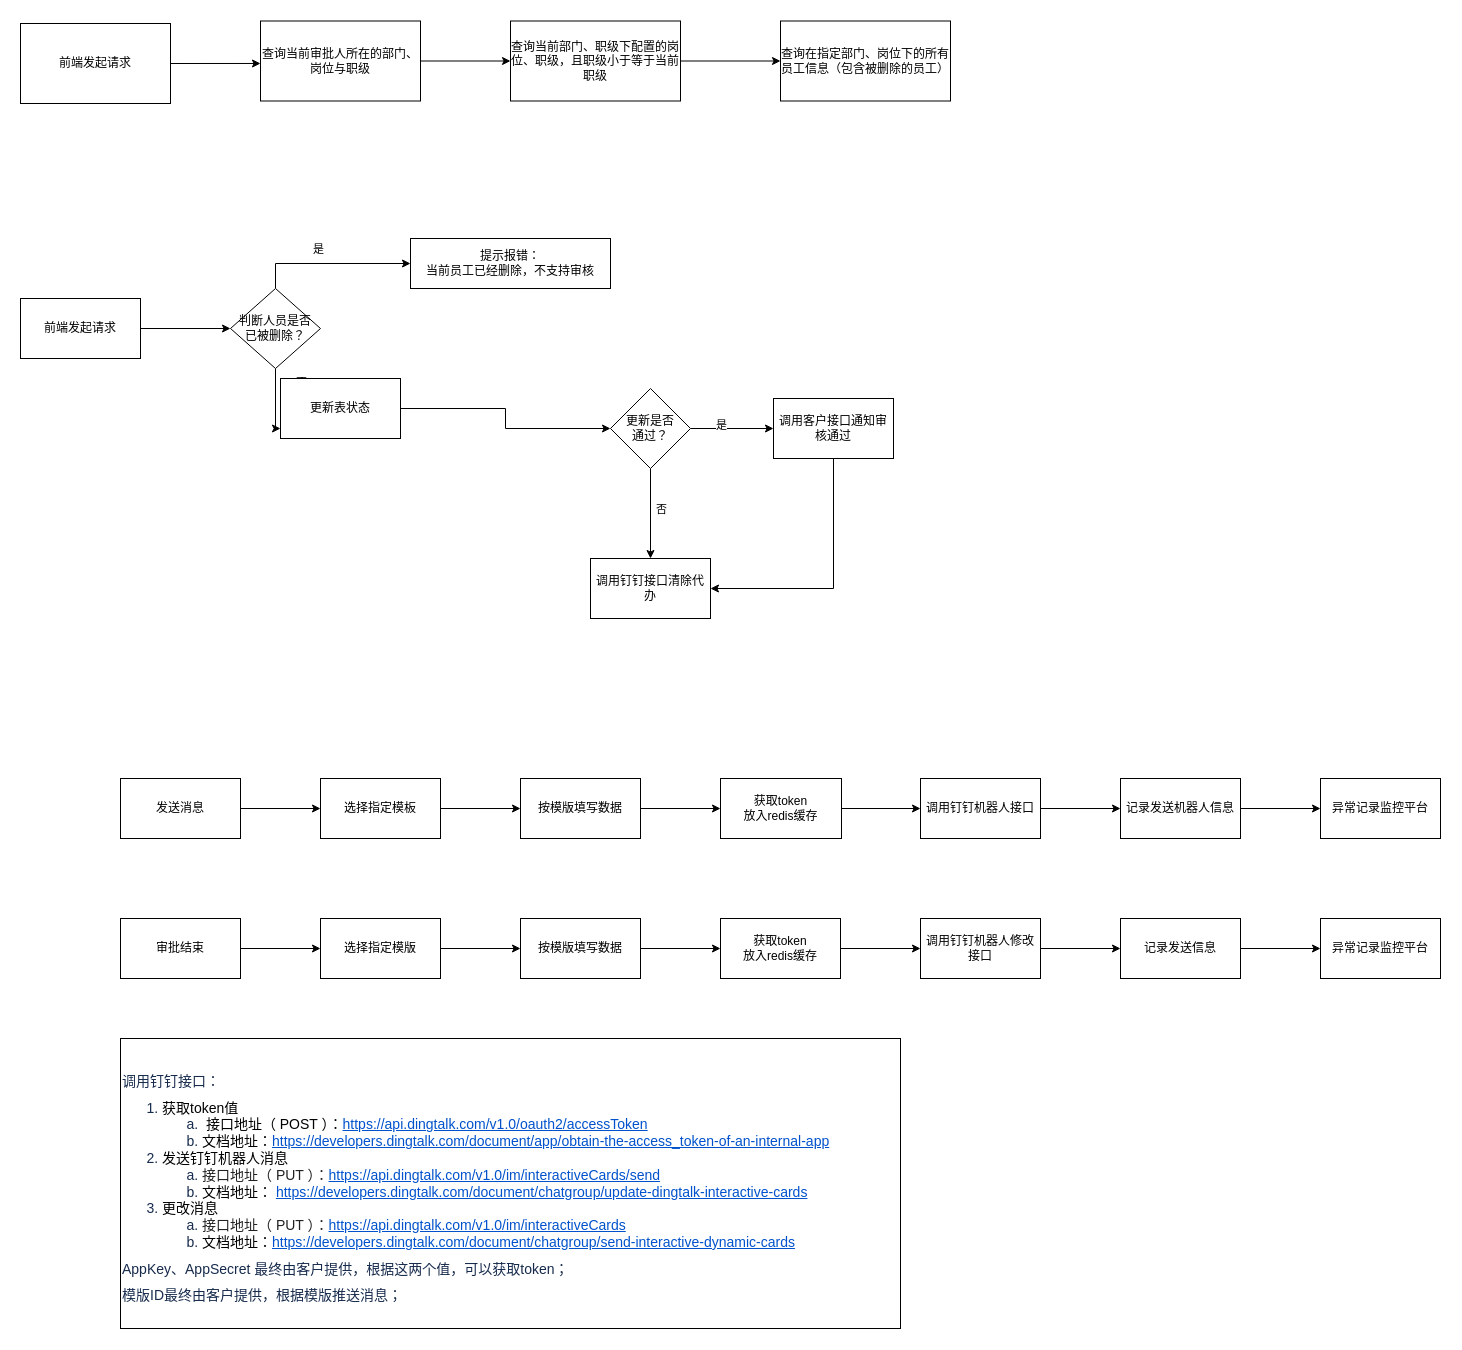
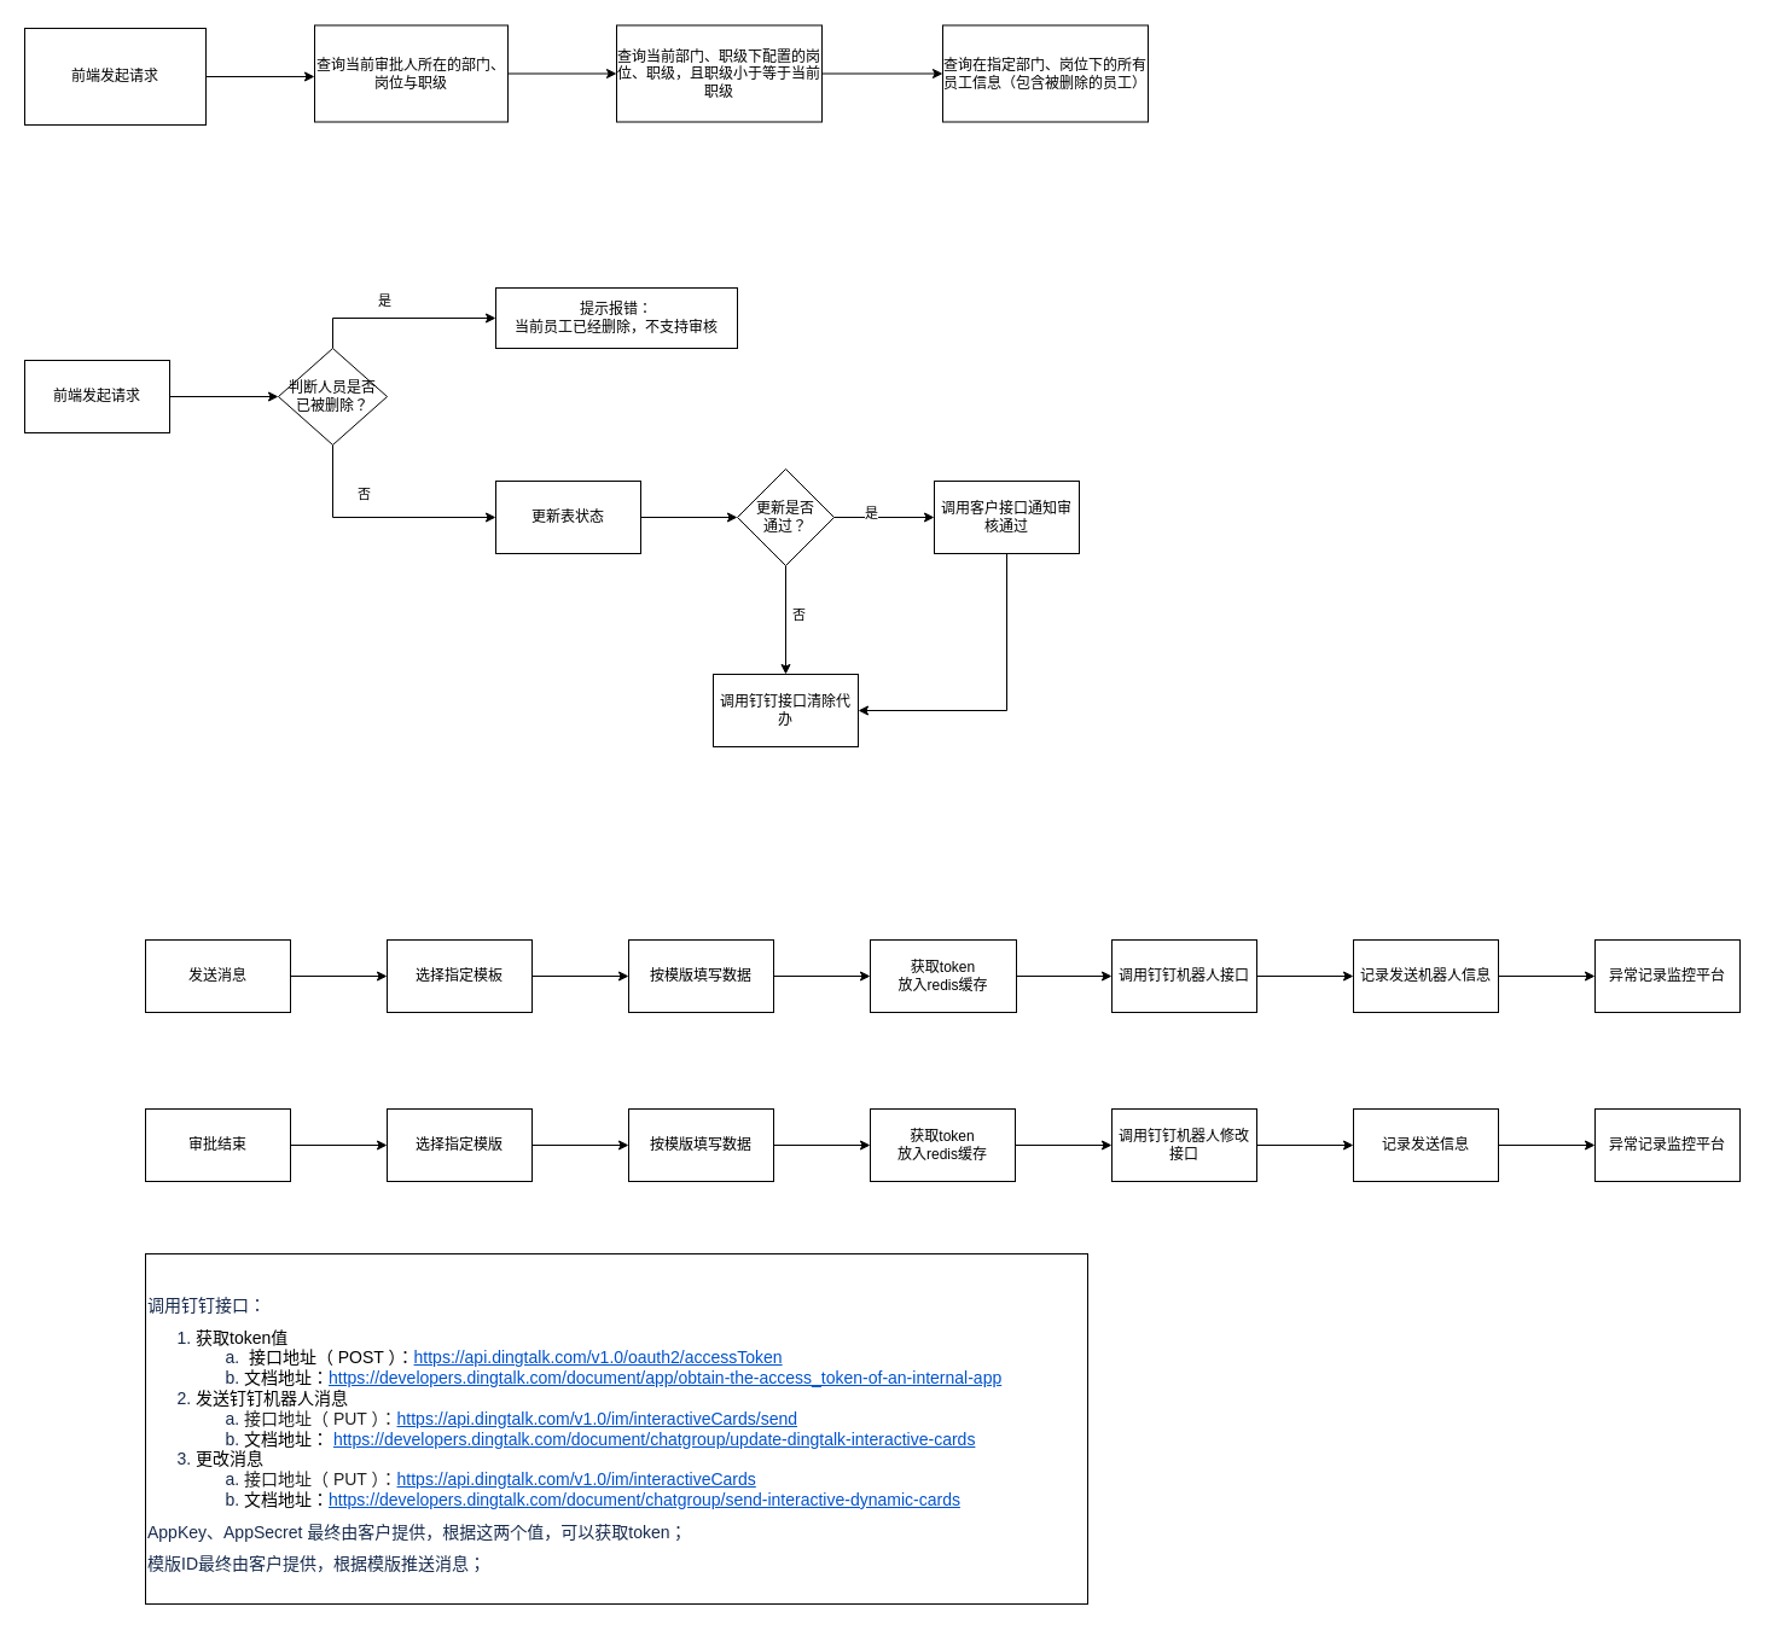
  <mxCell id="0" />
  <mxCell id="1" parent="0" />
  <mxCell id="2" value="" style="edgeStyle=orthogonalEdgeStyle;rounded=0;orthogonalLoop=1;jettySize=auto;html=1;exitX=0.5;exitY=0;exitDx=0;exitDy=0;" edge="1" parent="1" source="6" target="7"><mxGeometry relative="1" as="geometry" /></mxCell>
  <mxCell id="3" value="是" style="edgeLabel;html=1;align=center;verticalAlign=middle;resizable=0;points=[];" vertex="1" connectable="0" parent="2"><mxGeometry x="-0.163" y="3" relative="1" as="geometry"><mxPoint y="-12" as="offset" /></mxGeometry></mxCell>
  <mxCell id="4" value="" style="edgeStyle=orthogonalEdgeStyle;rounded=0;orthogonalLoop=1;jettySize=auto;html=1;" edge="1" parent="1" source="6" target="11"><mxGeometry relative="1" as="geometry"><Array as="points"><mxPoint x="275" y="428" /></Array></mxGeometry></mxCell>
  <mxCell id="5" value="否" style="edgeLabel;html=1;align=center;verticalAlign=middle;resizable=0;points=[];" vertex="1" connectable="0" parent="4"><mxGeometry x="-0.59" y="1" relative="1" as="geometry"><mxPoint x="24" as="offset" /></mxGeometry></mxCell>
  <mxCell id="6" value="判断人员是否&lt;br&gt;已被删除？" style="rhombus;whiteSpace=wrap;html=1;" vertex="1" parent="1"><mxGeometry x="230" y="288" width="90" height="80" as="geometry" /></mxCell>
  <mxCell id="7" value="提示报错：&lt;br&gt;当前员工已经删除，不支持审核" style="whiteSpace=wrap;html=1;" vertex="1" parent="1"><mxGeometry x="410" y="238" width="200" height="50" as="geometry" /></mxCell>
  <mxCell id="8" value="" style="edgeStyle=orthogonalEdgeStyle;rounded=0;orthogonalLoop=1;jettySize=auto;html=1;exitX=1;exitY=0.5;exitDx=0;exitDy=0;" edge="1" parent="1" source="16" target="13"><mxGeometry relative="1" as="geometry" /></mxCell>
  <mxCell id="9" value="是" style="edgeLabel;html=1;align=center;verticalAlign=middle;resizable=0;points=[];" vertex="1" connectable="0" parent="8"><mxGeometry x="-0.277" y="4" relative="1" as="geometry"><mxPoint as="offset" /></mxGeometry></mxCell>
  <mxCell id="10" style="edgeStyle=orthogonalEdgeStyle;rounded=0;orthogonalLoop=1;jettySize=auto;html=1;exitX=1;exitY=0.5;exitDx=0;exitDy=0;" edge="1" parent="1" source="11" target="16"><mxGeometry relative="1" as="geometry" /></mxCell>
- <mxCell id="11" value="更新表状态" style="whiteSpace=wrap;html=1;" vertex="1" parent="1"><mxGeometry x="280" y="378" width="120" height="60" as="geometry" /></mxCell>
+ <mxCell id="11" value="更新表状态" style="whiteSpace=wrap;html=1;" vertex="1" parent="1"><mxGeometry x="410" y="398" width="120" height="60" as="geometry" /></mxCell>
  <mxCell id="12" style="edgeStyle=orthogonalEdgeStyle;rounded=0;orthogonalLoop=1;jettySize=auto;html=1;exitX=0.5;exitY=1;exitDx=0;exitDy=0;entryX=1;entryY=0.5;entryDx=0;entryDy=0;" edge="1" parent="1" source="13" target="17"><mxGeometry relative="1" as="geometry" /></mxCell>
  <mxCell id="13" value="调用客户接口通知审核通过" style="whiteSpace=wrap;html=1;" vertex="1" parent="1"><mxGeometry x="773" y="398" width="120" height="60" as="geometry" /></mxCell>
  <mxCell id="14" value="" style="edgeStyle=orthogonalEdgeStyle;rounded=0;orthogonalLoop=1;jettySize=auto;html=1;" edge="1" parent="1" source="16" target="17"><mxGeometry relative="1" as="geometry" /></mxCell>
  <mxCell id="15" value="否" style="edgeLabel;html=1;align=center;verticalAlign=middle;resizable=0;points=[];" vertex="1" connectable="0" parent="14"><mxGeometry x="-0.333" relative="1" as="geometry"><mxPoint x="10" y="10" as="offset" /></mxGeometry></mxCell>
  <mxCell id="16" value="更新是否&lt;br&gt;通过？" style="rhombus;whiteSpace=wrap;html=1;" vertex="1" parent="1"><mxGeometry x="610" y="388" width="80" height="80" as="geometry" /></mxCell>
  <mxCell id="17" value="调用钉钉接口清除代办" style="whiteSpace=wrap;html=1;" vertex="1" parent="1"><mxGeometry x="590" y="558" width="120" height="60" as="geometry" /></mxCell>
  <mxCell id="18" style="edgeStyle=orthogonalEdgeStyle;rounded=0;orthogonalLoop=1;jettySize=auto;html=1;exitX=1;exitY=0.5;exitDx=0;exitDy=0;entryX=0;entryY=0.531;entryDx=0;entryDy=0;entryPerimeter=0;" edge="1" parent="1" source="19" target="23"><mxGeometry relative="1" as="geometry"><mxPoint x="240" y="68" as="targetPoint" /></mxGeometry></mxCell>
  <mxCell id="19" value="前端发起请求" style="rounded=0;whiteSpace=wrap;html=1;" vertex="1" parent="1"><mxGeometry x="20" y="23" width="150" height="80" as="geometry" /></mxCell>
  <mxCell id="20" style="edgeStyle=orthogonalEdgeStyle;rounded=0;orthogonalLoop=1;jettySize=auto;html=1;exitX=1;exitY=0.5;exitDx=0;exitDy=0;" edge="1" parent="1" source="21" target="6"><mxGeometry relative="1" as="geometry" /></mxCell>
  <mxCell id="21" value="前端发起请求" style="rounded=0;whiteSpace=wrap;html=1;" vertex="1" parent="1"><mxGeometry x="20" y="298" width="120" height="60" as="geometry" /></mxCell>
  <mxCell id="22" value="" style="edgeStyle=orthogonalEdgeStyle;rounded=0;orthogonalLoop=1;jettySize=auto;html=1;" edge="1" parent="1" source="23" target="25"><mxGeometry relative="1" as="geometry" /></mxCell>
  <mxCell id="23" value="查询当前审批人所在的部门、岗位与职级" style="rounded=0;whiteSpace=wrap;html=1;" vertex="1" parent="1"><mxGeometry x="260" y="20.5" width="160" height="80" as="geometry" /></mxCell>
  <mxCell id="24" value="" style="edgeStyle=orthogonalEdgeStyle;rounded=0;orthogonalLoop=1;jettySize=auto;html=1;" edge="1" parent="1" source="25" target="26"><mxGeometry relative="1" as="geometry" /></mxCell>
  <mxCell id="25" value="查询当前部门、职级下配置的岗位、职级，且职级小于等于当前职级" style="whiteSpace=wrap;html=1;rounded=0;" vertex="1" parent="1"><mxGeometry x="510" y="20.5" width="170" height="80" as="geometry" /></mxCell>
  <mxCell id="26" value="查询在指定部门、岗位下的所有员工信息（包含被删除的员工）" style="whiteSpace=wrap;html=1;rounded=0;" vertex="1" parent="1"><mxGeometry x="780" y="20.5" width="170" height="80" as="geometry" /></mxCell>
  <mxCell id="27" value="" style="edgeStyle=orthogonalEdgeStyle;rounded=0;orthogonalLoop=1;jettySize=auto;html=1;" edge="1" parent="1" source="28" target="30"><mxGeometry relative="1" as="geometry" /></mxCell>
  <mxCell id="28" value="发送消息" style="rounded=0;whiteSpace=wrap;html=1;align=center;" vertex="1" parent="1"><mxGeometry x="120" y="778" width="120" height="60" as="geometry" /></mxCell>
  <mxCell id="29" value="" style="edgeStyle=orthogonalEdgeStyle;rounded=0;orthogonalLoop=1;jettySize=auto;html=1;" edge="1" parent="1" source="30" target="32"><mxGeometry relative="1" as="geometry" /></mxCell>
  <mxCell id="30" value="选择指定模板" style="whiteSpace=wrap;html=1;rounded=0;" vertex="1" parent="1"><mxGeometry x="320" y="778" width="120" height="60" as="geometry" /></mxCell>
  <mxCell id="31" value="" style="edgeStyle=orthogonalEdgeStyle;rounded=0;orthogonalLoop=1;jettySize=auto;html=1;" edge="1" parent="1" source="32" target="34"><mxGeometry relative="1" as="geometry" /></mxCell>
  <mxCell id="32" value="按模版填写数据" style="whiteSpace=wrap;html=1;rounded=0;" vertex="1" parent="1"><mxGeometry x="520" y="778" width="120" height="60" as="geometry" /></mxCell>
  <mxCell id="33" value="" style="edgeStyle=orthogonalEdgeStyle;rounded=0;orthogonalLoop=1;jettySize=auto;html=1;" edge="1" parent="1" source="34" target="36"><mxGeometry relative="1" as="geometry" /></mxCell>
  <mxCell id="34" value="获取token&lt;br&gt;放入redis缓存" style="whiteSpace=wrap;html=1;rounded=0;" vertex="1" parent="1"><mxGeometry x="720" y="778" width="121" height="60" as="geometry" /></mxCell>
  <mxCell id="35" value="" style="edgeStyle=orthogonalEdgeStyle;rounded=0;orthogonalLoop=1;jettySize=auto;html=1;" edge="1" parent="1" source="36" target="38"><mxGeometry relative="1" as="geometry" /></mxCell>
  <mxCell id="36" value="调用钉钉机器人接口" style="whiteSpace=wrap;html=1;rounded=0;" vertex="1" parent="1"><mxGeometry x="920" y="778" width="120" height="60" as="geometry" /></mxCell>
  <mxCell id="37" value="" style="edgeStyle=orthogonalEdgeStyle;rounded=0;orthogonalLoop=1;jettySize=auto;html=1;" edge="1" parent="1" source="38" target="52"><mxGeometry relative="1" as="geometry" /></mxCell>
  <mxCell id="38" value="记录发送机器人信息" style="whiteSpace=wrap;html=1;rounded=0;" vertex="1" parent="1"><mxGeometry x="1120" y="778" width="120" height="60" as="geometry" /></mxCell>
  <mxCell id="39" value="" style="edgeStyle=orthogonalEdgeStyle;rounded=0;orthogonalLoop=1;jettySize=auto;html=1;" edge="1" parent="1" source="40" target="42"><mxGeometry relative="1" as="geometry" /></mxCell>
  <mxCell id="40" value="审批结束" style="rounded=0;whiteSpace=wrap;html=1;align=center;" vertex="1" parent="1"><mxGeometry x="120" y="918" width="120" height="60" as="geometry" /></mxCell>
  <mxCell id="41" value="" style="edgeStyle=orthogonalEdgeStyle;rounded=0;orthogonalLoop=1;jettySize=auto;html=1;" edge="1" parent="1" source="42" target="44"><mxGeometry relative="1" as="geometry" /></mxCell>
  <mxCell id="42" value="选择指定模版" style="whiteSpace=wrap;html=1;rounded=0;" vertex="1" parent="1"><mxGeometry x="320" y="918" width="120" height="60" as="geometry" /></mxCell>
  <mxCell id="43" value="" style="edgeStyle=orthogonalEdgeStyle;rounded=0;orthogonalLoop=1;jettySize=auto;html=1;" edge="1" parent="1" source="44" target="46"><mxGeometry relative="1" as="geometry" /></mxCell>
  <mxCell id="44" value="按模版填写数据" style="whiteSpace=wrap;html=1;rounded=0;" vertex="1" parent="1"><mxGeometry x="520" y="918" width="120" height="60" as="geometry" /></mxCell>
  <mxCell id="45" value="" style="edgeStyle=orthogonalEdgeStyle;rounded=0;orthogonalLoop=1;jettySize=auto;html=1;" edge="1" parent="1" source="46" target="48"><mxGeometry relative="1" as="geometry" /></mxCell>
  <mxCell id="46" value="获取token&lt;br&gt;放入redis缓存" style="whiteSpace=wrap;html=1;rounded=0;" vertex="1" parent="1"><mxGeometry x="720" y="918" width="120" height="60" as="geometry" /></mxCell>
  <mxCell id="47" value="" style="edgeStyle=orthogonalEdgeStyle;rounded=0;orthogonalLoop=1;jettySize=auto;html=1;" edge="1" parent="1" source="48" target="50"><mxGeometry relative="1" as="geometry" /></mxCell>
  <mxCell id="48" value="调用钉钉机器人修改接口" style="whiteSpace=wrap;html=1;rounded=0;" vertex="1" parent="1"><mxGeometry x="920" y="918" width="120" height="60" as="geometry" /></mxCell>
  <mxCell id="49" value="" style="edgeStyle=orthogonalEdgeStyle;rounded=0;orthogonalLoop=1;jettySize=auto;html=1;" edge="1" parent="1" source="50" target="53"><mxGeometry relative="1" as="geometry" /></mxCell>
  <mxCell id="50" value="记录发送信息" style="whiteSpace=wrap;html=1;rounded=0;" vertex="1" parent="1"><mxGeometry x="1120" y="918" width="120" height="60" as="geometry" /></mxCell>
  <mxCell id="51" value="&lt;p style=&quot;margin: 10px 0px 0px ; padding: 0px ; color: rgb(23 , 43 , 77) ; font-family: , , &amp;#34;segoe ui&amp;#34; , &amp;#34;roboto&amp;#34; , &amp;#34;oxygen&amp;#34; , &amp;#34;ubuntu&amp;#34; , &amp;#34;fira sans&amp;#34; , &amp;#34;droid sans&amp;#34; , &amp;#34;helvetica neue&amp;#34; , sans-serif ; font-size: 14px ; background-color: rgb(255 , 255 , 255)&quot;&gt;调用钉钉接口：&lt;/p&gt;&lt;ol style=&quot;margin: 10px 0px 0px ; color: rgb(23 , 43 , 77) ; font-family: , , &amp;#34;segoe ui&amp;#34; , &amp;#34;roboto&amp;#34; , &amp;#34;oxygen&amp;#34; , &amp;#34;ubuntu&amp;#34; , &amp;#34;fira sans&amp;#34; , &amp;#34;droid sans&amp;#34; , &amp;#34;helvetica neue&amp;#34; , sans-serif ; font-size: 14px ; background-color: rgb(255 , 255 , 255)&quot;&gt;&lt;li&gt;&lt;span style=&quot;color: rgb(0 , 0 , 0)&quot;&gt;获取token值&lt;/span&gt;&lt;ol style=&quot;margin: 0px ; list-style-type: lower-alpha&quot;&gt;&lt;li&gt;&lt;span style=&quot;color: rgb(0 , 0 , 0)&quot;&gt;&amp;nbsp;接口地址（ POST ）：&lt;/span&gt;&lt;a href=&quot;https://api.dingtalk.com/v1.0/oauth2/accessToken&quot; class=&quot;external-link&quot; style=&quot;color: rgb(0 , 82 , 204)&quot;&gt;https://api.dingtalk.com/v1.0/oauth2/accessToken&lt;/a&gt;&lt;/li&gt;&lt;li&gt;&lt;span style=&quot;color: rgb(0 , 0 , 0)&quot;&gt;文档地址：&lt;/span&gt;&lt;a href=&quot;https://developers.dingtalk.com/document/app/obtain-the-access_token-of-an-internal-app&quot; class=&quot;external-link&quot; style=&quot;color: rgb(0 , 82 , 204)&quot;&gt;https://developers.dingtalk.com/document/app/obtain-the-access_token-of-an-internal-app&lt;/a&gt;&lt;/li&gt;&lt;/ol&gt;&lt;/li&gt;&lt;li&gt;&lt;span style=&quot;color: rgb(0 , 0 , 0)&quot;&gt;发送钉钉机器人消息&lt;/span&gt;&lt;br&gt;&lt;ol style=&quot;margin: 0px ; list-style-type: lower-alpha&quot;&gt;&lt;li&gt;&lt;span style=&quot;color: rgb(0 , 0 , 0)&quot;&gt;&lt;span style=&quot;color: rgb(33 , 33 , 33)&quot;&gt;接口地址（ PUT ）：&lt;/span&gt;&lt;span style=&quot;color: rgb(33 , 33 , 33)&quot;&gt;&lt;a href=&quot;https://api.dingtalk.com/v1.0/im/interactiveCards/send&quot; class=&quot;external-link&quot; style=&quot;color: rgb(0 , 82 , 204)&quot;&gt;https://api.dingtalk.com/v1.0/im/interactiveCards/send&lt;/a&gt;&lt;/span&gt;&lt;/span&gt;&lt;/li&gt;&lt;li&gt;&lt;span style=&quot;color: rgb(0 , 0 , 0)&quot;&gt;文档地址：&amp;nbsp;&lt;span style=&quot;color: rgb(33 , 33 , 33)&quot;&gt;&lt;a href=&quot;https://developers.dingtalk.com/document/chatgroup/update-dingtalk-interactive-cards&quot; class=&quot;external-link&quot; style=&quot;color: rgb(0 , 82 , 204)&quot;&gt;https://developers.dingtalk.com/document/chatgroup/update-dingtalk-interactive-cards&lt;/a&gt;&lt;/span&gt;&lt;br&gt;&lt;/span&gt;&lt;/li&gt;&lt;/ol&gt;&lt;/li&gt;&lt;li&gt;&lt;span style=&quot;color: rgb(0 , 0 , 0)&quot;&gt;更改消息&lt;/span&gt;&lt;ol style=&quot;margin: 0px ; list-style-type: lower-alpha&quot;&gt;&lt;li&gt;&lt;span style=&quot;color: rgb(0 , 0 , 0)&quot;&gt;&lt;span style=&quot;color: rgb(33 , 33 , 33)&quot;&gt;接口地址（ PUT ）：&lt;/span&gt;&lt;span style=&quot;color: rgb(33 , 33 , 33)&quot;&gt;&lt;a href=&quot;https://api.dingtalk.com/v1.0/im/interactiveCards&quot; class=&quot;external-link&quot; style=&quot;color: rgb(0 , 82 , 204)&quot;&gt;https://api.dingtalk.com/v1.0/im/interactiveCards&lt;/a&gt;&lt;/span&gt;&lt;/span&gt;&lt;/li&gt;&lt;li&gt;&lt;span style=&quot;color: rgb(0 , 0 , 0)&quot;&gt;文档地址：&lt;a href=&quot;https://developers.dingtalk.com/document/chatgroup/send-interactive-dynamic-cards&quot; class=&quot;external-link&quot; style=&quot;color: rgb(0 , 82 , 204)&quot;&gt;https://developers.dingtalk.com/document/chatgroup/send-interactive-dynamic-cards&lt;/a&gt;&lt;br&gt;&lt;/span&gt;&lt;/li&gt;&lt;/ol&gt;&lt;/li&gt;&lt;/ol&gt;&lt;p style=&quot;margin: 10px 0px 0px ; padding: 0px ; color: rgb(23 , 43 , 77) ; font-family: , , &amp;#34;segoe ui&amp;#34; , &amp;#34;roboto&amp;#34; , &amp;#34;oxygen&amp;#34; , &amp;#34;ubuntu&amp;#34; , &amp;#34;fira sans&amp;#34; , &amp;#34;droid sans&amp;#34; , &amp;#34;helvetica neue&amp;#34; , sans-serif ; font-size: 14px ; background-color: rgb(255 , 255 , 255)&quot;&gt;AppKey、AppSecret 最终由客户提供，根据这两个值，可以获取token；&lt;/p&gt;&lt;p style=&quot;margin: 10px 0px 0px ; padding: 0px ; color: rgb(23 , 43 , 77) ; font-size: 14px ; background-color: rgb(255 , 255 , 255)&quot;&gt;模版ID最终由客户提供，根据模版推送消息；&lt;/p&gt;" style="rounded=0;whiteSpace=wrap;html=1;align=left;" vertex="1" parent="1"><mxGeometry x="120" y="1038" width="780" height="290" as="geometry" /></mxCell>
  <mxCell id="52" value="异常记录监控平台" style="whiteSpace=wrap;html=1;rounded=0;" vertex="1" parent="1"><mxGeometry x="1320" y="778" width="120" height="60" as="geometry" /></mxCell>
  <mxCell id="53" value="&lt;span&gt;异常记录监控平台&lt;/span&gt;" style="whiteSpace=wrap;html=1;rounded=0;" vertex="1" parent="1"><mxGeometry x="1320" y="918" width="120" height="60" as="geometry" /></mxCell>
